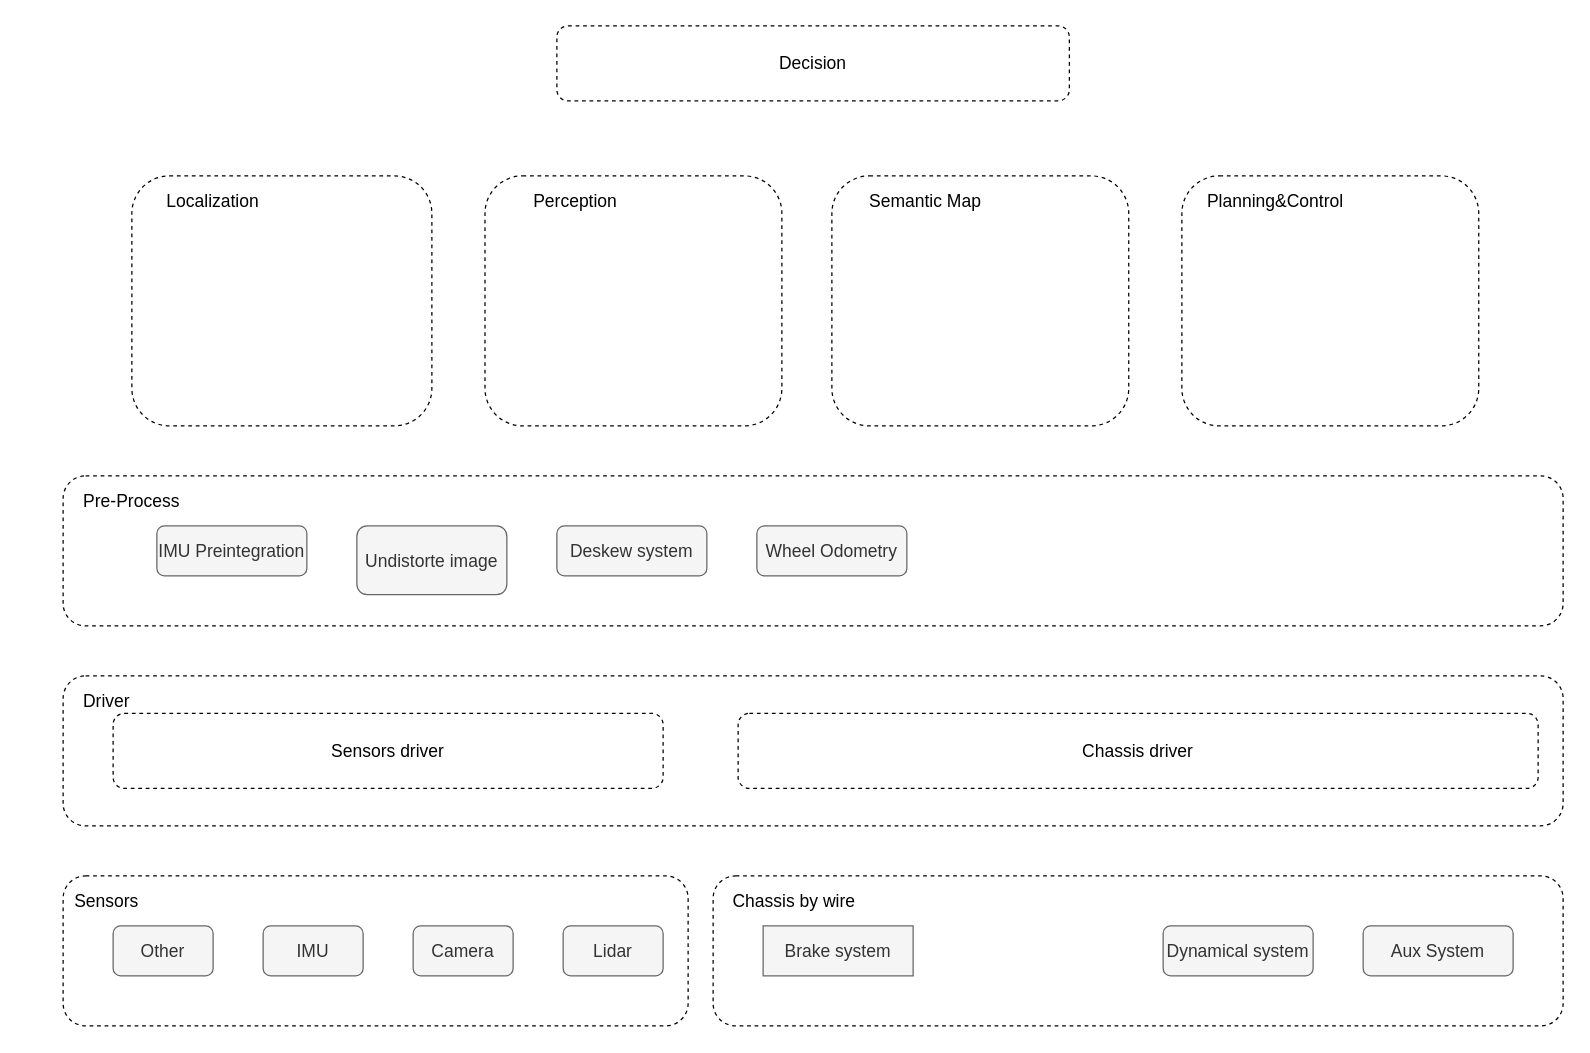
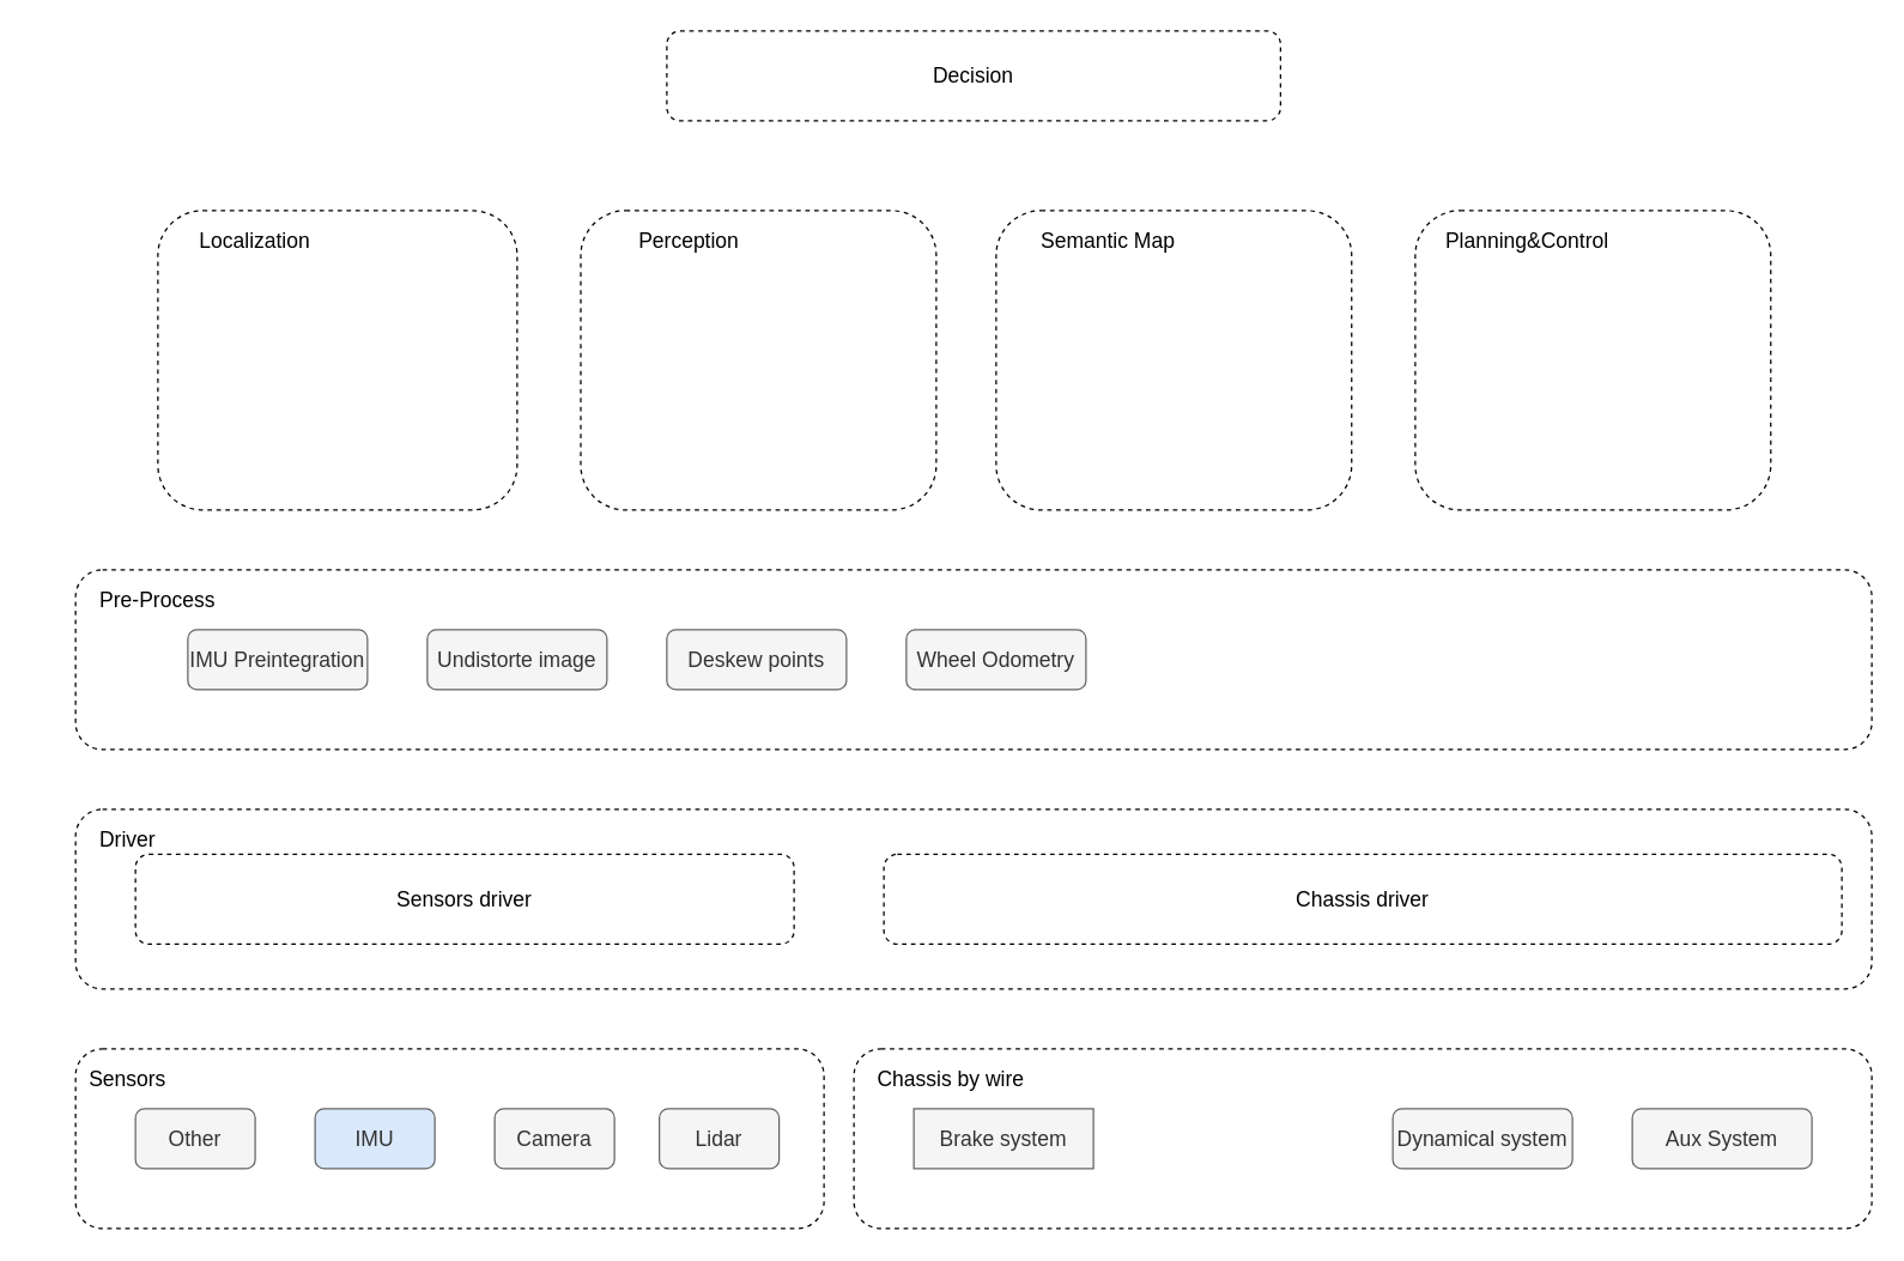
  <mxCell id="0" />
  <mxCell id="1" parent="0" />
  <mxCell id="2" value="" style="rounded=1;whiteSpace=wrap;html=1;fontSize=14;dashed=1;fillColor=none;" vertex="1" parent="1"><mxGeometry x="50" y="700" width="500" height="120" as="geometry" /></mxCell>
  <mxCell id="3" value="" style="rounded=1;whiteSpace=wrap;html=1;fontSize=14;dashed=1;fillColor=none;" vertex="1" parent="1"><mxGeometry x="570" y="700" width="680" height="120" as="geometry" /></mxCell>
  <mxCell id="4" value="Brake system" style="whiteSpace=wrap;html=1;fontSize=14;fillColor=#f5f5f5;strokeColor=#666666;fontColor=#333333;rounded=0;" vertex="1" parent="1"><mxGeometry x="610" y="740" width="120" height="40" as="geometry" /></mxCell>
  <mxCell id="5" value="Dynamical system" style="rounded=1;whiteSpace=wrap;html=1;fontSize=14;fillColor=#f5f5f5;strokeColor=#666666;fontColor=#333333;" vertex="1" parent="1"><mxGeometry x="930" y="740" width="120" height="40" as="geometry" /></mxCell>
  <mxCell id="6" value="Aux System" style="rounded=1;whiteSpace=wrap;html=1;fontSize=14;fillColor=#f5f5f5;strokeColor=#666666;fontColor=#333333;" vertex="1" parent="1"><mxGeometry x="1090" y="740" width="120" height="40" as="geometry" /></mxCell>
  <mxCell id="7" value="Chassis by wire" style="text;html=1;strokeColor=none;fillColor=none;align=center;verticalAlign=middle;whiteSpace=wrap;rounded=0;dashed=1;fontSize=14;" vertex="1" parent="1"><mxGeometry x="570" y="710" width="130" height="20" as="geometry" /></mxCell>
- <mxCell id="8" value="Lidar" style="rounded=1;whiteSpace=wrap;html=1;fontSize=14;fillColor=#f5f5f5;strokeColor=#666666;fontColor=#333333;" vertex="1" parent="1"><mxGeometry x="450" y="740" width="80" height="40" as="geometry" /></mxCell>
+ <mxCell id="8" value="Lidar" style="rounded=1;whiteSpace=wrap;html=1;fontSize=14;fillColor=#f5f5f5;strokeColor=#666666;fontColor=#333333;" vertex="1" parent="1"><mxGeometry x="440" y="740" width="80" height="40" as="geometry" /></mxCell>
  <mxCell id="9" value="Camera" style="rounded=1;whiteSpace=wrap;html=1;fontSize=14;fillColor=#f5f5f5;strokeColor=#666666;fontColor=#333333;" vertex="1" parent="1"><mxGeometry x="330" y="740" width="80" height="40" as="geometry" /></mxCell>
- <mxCell id="10" value="IMU" style="rounded=1;whiteSpace=wrap;html=1;fontSize=14;fillColor=#f5f5f5;strokeColor=#666666;fontColor=#333333;" vertex="1" parent="1"><mxGeometry x="210" y="740" width="80" height="40" as="geometry" /></mxCell>
+ <mxCell id="10" value="IMU" style="rounded=1;whiteSpace=wrap;html=1;fontSize=14;fillColor=#dae8fc;strokeColor=#666666;fontColor=#333333;" vertex="1" parent="1"><mxGeometry x="210" y="740" width="80" height="40" as="geometry" /></mxCell>
  <mxCell id="11" value="Other" style="rounded=1;whiteSpace=wrap;html=1;fontSize=14;fillColor=#f5f5f5;strokeColor=#666666;fontColor=#333333;" vertex="1" parent="1"><mxGeometry x="90" y="740" width="80" height="40" as="geometry" /></mxCell>
  <mxCell id="12" value="Sensors" style="text;html=1;strokeColor=none;fillColor=none;align=center;verticalAlign=middle;whiteSpace=wrap;rounded=0;dashed=1;fontSize=14;" vertex="1" parent="1"><mxGeometry x="20" y="710" width="130" height="20" as="geometry" /></mxCell>
  <mxCell id="13" value="" style="rounded=1;whiteSpace=wrap;html=1;fontSize=14;dashed=1;fillColor=none;" vertex="1" parent="1"><mxGeometry x="50" y="540" width="1200" height="120" as="geometry" /></mxCell>
  <mxCell id="14" value="Chassis driver" style="rounded=1;whiteSpace=wrap;html=1;fontSize=14;dashed=1;fillColor=none;" vertex="1" parent="1"><mxGeometry x="590" y="570" width="640" height="60" as="geometry" /></mxCell>
  <mxCell id="15" value="Sensors driver" style="rounded=1;whiteSpace=wrap;html=1;fontSize=14;dashed=1;fillColor=none;" vertex="1" parent="1"><mxGeometry x="90" y="570" width="440" height="60" as="geometry" /></mxCell>
  <mxCell id="16" value="Driver" style="text;html=1;strokeColor=none;fillColor=none;align=center;verticalAlign=middle;whiteSpace=wrap;rounded=0;dashed=1;fontSize=14;" vertex="1" parent="1"><mxGeometry x="20" y="550" width="130" height="20" as="geometry" /></mxCell>
  <mxCell id="17" value="" style="rounded=1;whiteSpace=wrap;html=1;fontSize=14;dashed=1;fillColor=none;" vertex="1" parent="1"><mxGeometry x="50" y="380" width="1200" height="120" as="geometry" /></mxCell>
  <mxCell id="18" value="Pre-Process" style="text;html=1;strokeColor=none;fillColor=none;align=center;verticalAlign=middle;whiteSpace=wrap;rounded=0;dashed=1;fontSize=14;" vertex="1" parent="1"><mxGeometry x="40" y="390" width="130" height="20" as="geometry" /></mxCell>
- <mxCell id="19" value="Undistorte image" style="rounded=1;whiteSpace=wrap;html=1;fontSize=14;fillColor=#f5f5f5;strokeColor=#666666;fontColor=#333333;" vertex="1" parent="1"><mxGeometry x="285" y="420" width="120" height="55" as="geometry" /></mxCell>
- <mxCell id="20" value="Deskew system" style="rounded=1;whiteSpace=wrap;html=1;fontSize=14;fillColor=#f5f5f5;strokeColor=#666666;fontColor=#333333;" vertex="1" parent="1"><mxGeometry y="420" width="120" height="40" as="geometry" x="445" /></mxCell>
+ <mxCell id="19" value="Undistorte image" style="rounded=1;whiteSpace=wrap;html=1;fontSize=14;fillColor=#f5f5f5;strokeColor=#666666;fontColor=#333333;" vertex="1" parent="1"><mxGeometry x="285" y="420" width="120" height="40" as="geometry" /></mxCell>
+ <mxCell id="20" value="Deskew points" style="rounded=1;whiteSpace=wrap;html=1;fontSize=14;fillColor=#f5f5f5;strokeColor=#666666;fontColor=#333333;" vertex="1" parent="1"><mxGeometry y="420" width="120" height="40" as="geometry" x="445" /></mxCell>
  <mxCell id="21" value="" style="rounded=1;whiteSpace=wrap;html=1;fontSize=14;dashed=1;fillColor=none;" vertex="1" parent="1"><mxGeometry x="105" y="140" width="240" height="200" as="geometry" /></mxCell>
  <mxCell id="22" value="" style="rounded=1;whiteSpace=wrap;html=1;fontSize=14;dashed=1;fillColor=none;" vertex="1" parent="1"><mxGeometry x="387.5" y="140" width="237.5" height="200" as="geometry" /></mxCell>
  <mxCell id="23" value="" style="rounded=1;whiteSpace=wrap;html=1;fontSize=14;dashed=1;fillColor=none;" vertex="1" parent="1"><mxGeometry x="665" y="140" width="237.5" height="200" as="geometry" /></mxCell>
  <mxCell id="24" value="" style="rounded=1;whiteSpace=wrap;html=1;fontSize=14;dashed=1;fillColor=none;" vertex="1" parent="1"><mxGeometry x="945" y="140" width="237.5" height="200" as="geometry" /></mxCell>
  <mxCell id="25" value="Decision" style="rounded=1;whiteSpace=wrap;html=1;dashed=1;fontSize=14;fillColor=none;" vertex="1" parent="1"><mxGeometry y="20" width="410" height="60" as="geometry" x="445" /></mxCell>
  <mxCell id="26" value="Localization" style="text;html=1;strokeColor=none;fillColor=none;align=center;verticalAlign=middle;whiteSpace=wrap;rounded=0;dashed=1;fontSize=14;" vertex="1" parent="1"><mxGeometry x="105" y="150" width="130" height="20" as="geometry" /></mxCell>
  <mxCell id="27" value="Perception" style="text;html=1;strokeColor=none;fillColor=none;align=center;verticalAlign=middle;whiteSpace=wrap;rounded=0;dashed=1;fontSize=14;" vertex="1" parent="1"><mxGeometry x="395" y="150" width="130" height="20" as="geometry" /></mxCell>
  <mxCell id="28" value="Semantic Map" style="text;html=1;strokeColor=none;fillColor=none;align=center;verticalAlign=middle;whiteSpace=wrap;rounded=0;dashed=1;fontSize=14;" vertex="1" parent="1"><mxGeometry x="675" y="150" width="130" height="20" as="geometry" /></mxCell>
  <mxCell id="29" value="Planning&amp;amp;Control" style="text;html=1;strokeColor=none;fillColor=none;align=center;verticalAlign=middle;whiteSpace=wrap;rounded=0;dashed=1;fontSize=14;" vertex="1" parent="1"><mxGeometry x="955" y="150" width="130" height="20" as="geometry" /></mxCell>
  <mxCell id="30" value="IMU Preintegration" style="rounded=1;whiteSpace=wrap;html=1;fontSize=14;fillColor=#f5f5f5;strokeColor=#666666;fontColor=#333333;" vertex="1" parent="1"><mxGeometry x="125" y="420" width="120" height="40" as="geometry" /></mxCell>
  <mxCell id="31" value="Wheel Odometry" style="rounded=1;whiteSpace=wrap;html=1;fontSize=14;fillColor=#f5f5f5;strokeColor=#666666;fontColor=#333333;" vertex="1" parent="1"><mxGeometry x="605" y="420" width="120" height="40" as="geometry" /></mxCell>
